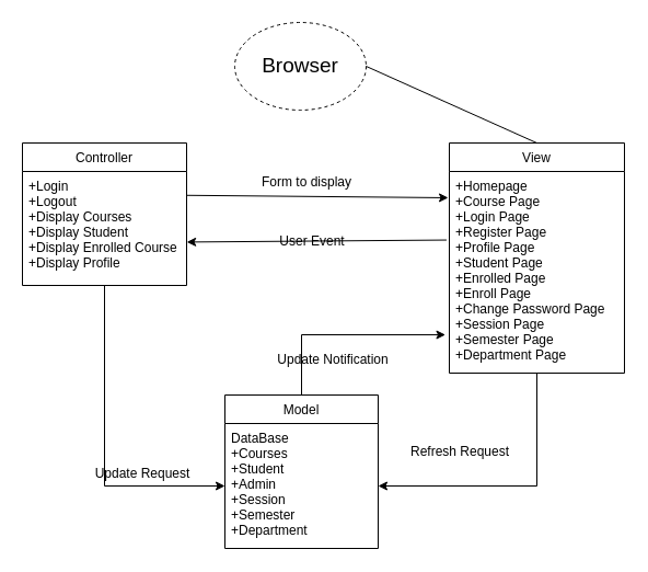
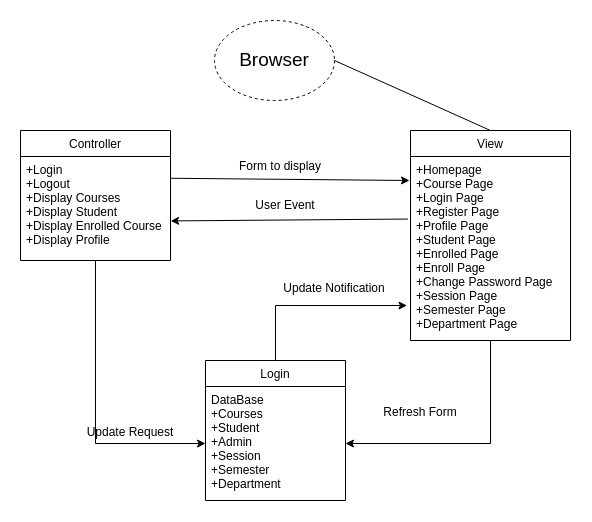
  <mxCell id="0" />
  <mxCell id="1" parent="0" />
  <mxCell id="2" value="&lt;font style=&quot;font-size: 19px&quot;&gt;Browser&lt;/font&gt;" style="ellipse;whiteSpace=wrap;html=1;dashed=1;" vertex="1" parent="1"><mxGeometry x="214" y="20" width="120" height="80" as="geometry" /></mxCell>
  <mxCell id="3" style="edgeStyle=orthogonalEdgeStyle;rounded=0;orthogonalLoop=1;jettySize=auto;html=1;entryX=0;entryY=0.5;entryDx=0;entryDy=0;" edge="1" parent="1" source="4" target="10"><mxGeometry relative="1" as="geometry"><mxPoint x="205" y="425" as="targetPoint" /></mxGeometry></mxCell>
  <mxCell id="4" value="Controller" style="swimlane;fontStyle=0;childLayout=stackLayout;horizontal=1;startSize=26;fillColor=none;horizontalStack=0;resizeParent=1;resizeParentMax=0;resizeLast=0;collapsible=1;marginBottom=0;" vertex="1" parent="1"><mxGeometry x="20" y="130" width="150" height="130" as="geometry" /></mxCell>
  <mxCell id="5" style="edgeStyle=orthogonalEdgeStyle;rounded=0;orthogonalLoop=1;jettySize=auto;html=1;entryX=1;entryY=0.5;entryDx=0;entryDy=0;" edge="1" parent="1" source="6" target="10"><mxGeometry relative="1" as="geometry"><mxPoint x="345" y="425" as="targetPoint" /></mxGeometry></mxCell>
  <mxCell id="6" value="View" style="swimlane;fontStyle=0;childLayout=stackLayout;horizontal=1;startSize=26;fillColor=none;horizontalStack=0;resizeParent=1;resizeParentMax=0;resizeLast=0;collapsible=1;marginBottom=0;" vertex="1" parent="1"><mxGeometry x="410" y="130" width="160" height="210" as="geometry" /></mxCell>
  <mxCell id="7" value="+Homepage&#10;+Course Page&#10;+Login Page&#10;+Register Page&#10;+Profile Page&#10;+Student Page&#10;+Enrolled Page&#10;+Enroll Page&#10;+Change Password Page&#10;+Session Page&#10;+Semester Page&#10;+Department Page" style="text;strokeColor=none;fillColor=none;align=left;verticalAlign=top;spacingLeft=4;spacingRight=4;overflow=hidden;rotatable=0;points=[[0,0.5],[1,0.5]];portConstraint=eastwest;" vertex="1" parent="6"><mxGeometry y="26" width="160" height="184" as="geometry" /></mxCell>
  <mxCell id="8" style="edgeStyle=orthogonalEdgeStyle;rounded=0;orthogonalLoop=1;jettySize=auto;html=1;entryX=-0.022;entryY=0.81;entryDx=0;entryDy=0;entryPerimeter=0;" edge="1" parent="1" source="9" target="7"><mxGeometry relative="1" as="geometry" /></mxCell>
- <mxCell id="9" value="Model" style="swimlane;fontStyle=0;childLayout=stackLayout;horizontal=1;startSize=26;fillColor=none;horizontalStack=0;resizeParent=1;resizeParentMax=0;resizeLast=0;collapsible=1;marginBottom=0;" vertex="1" parent="1"><mxGeometry x="205" y="360" width="140" height="140" as="geometry" /></mxCell>
+ <mxCell id="9" value="Login" style="swimlane;fontStyle=0;childLayout=stackLayout;horizontal=1;startSize=26;fillColor=none;horizontalStack=0;resizeParent=1;resizeParentMax=0;resizeLast=0;collapsible=1;marginBottom=0;" vertex="1" parent="1"><mxGeometry x="205" y="360" width="140" height="140" as="geometry" /></mxCell>
  <mxCell id="10" value="DataBase&#10;+Courses&#10;+Student&#10;+Admin&#10;+Session&#10;+Semester&#10;+Department&#10;" style="text;strokeColor=none;fillColor=none;align=left;verticalAlign=top;spacingLeft=4;spacingRight=4;overflow=hidden;rotatable=0;points=[[0,0.5],[1,0.5]];portConstraint=eastwest;" vertex="1" parent="9"><mxGeometry y="26" width="140" height="114" as="geometry" /></mxCell>
  <mxCell id="11" value="" style="endArrow=none;html=1;entryX=1;entryY=0.5;entryDx=0;entryDy=0;exitX=0.5;exitY=0;exitDx=0;exitDy=0;" edge="1" parent="1" source="6" target="2"><mxGeometry width="50" height="50" relative="1" as="geometry"><mxPoint x="450" y="30" as="sourcePoint" /><mxPoint x="100" y="140" as="targetPoint" /></mxGeometry></mxCell>
  <mxCell id="12" value="" style="endArrow=classic;html=1;exitX=1.001;exitY=0.191;exitDx=0;exitDy=0;exitPerimeter=0;" edge="1" parent="1" source="13"><mxGeometry width="50" height="50" relative="1" as="geometry"><mxPoint x="170" y="169" as="sourcePoint" /><mxPoint x="409" y="180" as="targetPoint" /></mxGeometry></mxCell>
  <mxCell id="13" value="+Login&#10;+Logout&#10;+Display Courses&#10;+Display Student&#10;+Display Enrolled Course&#10;+Display Profile" style="text;strokeColor=none;fillColor=none;align=left;verticalAlign=top;spacingLeft=4;spacingRight=4;overflow=hidden;rotatable=0;points=[[0,0.5],[1,0.5]];portConstraint=eastwest;" vertex="1" parent="1"><mxGeometry x="20" y="156" width="150" height="114" as="geometry" /></mxCell>
  <mxCell id="14" value="" style="endArrow=classic;html=1;exitX=-0.016;exitY=0.34;exitDx=0;exitDy=0;exitPerimeter=0;entryX=1.001;entryY=0.565;entryDx=0;entryDy=0;entryPerimeter=0;" edge="1" parent="1" source="7" target="13"><mxGeometry width="50" height="50" relative="1" as="geometry"><mxPoint x="180.15" y="187.774" as="sourcePoint" /><mxPoint x="230" y="270" as="targetPoint" /></mxGeometry></mxCell>
  <mxCell id="15" value="Form to display" style="text;html=1;strokeColor=none;fillColor=none;align=center;verticalAlign=middle;whiteSpace=wrap;rounded=0;" vertex="1" parent="1"><mxGeometry x="220" y="156" width="120" height="20" as="geometry" /></mxCell>
- <mxCell id="16" value="User Event" style="text;html=1;strokeColor=none;fillColor=none;align=center;verticalAlign=middle;whiteSpace=wrap;rounded=0;" vertex="1" parent="1"><mxGeometry x="225" y="210" width="120" height="20" as="geometry" /></mxCell>
- <mxCell id="17" value="Refresh Request" style="text;html=1;strokeColor=none;fillColor=none;align=center;verticalAlign=middle;whiteSpace=wrap;rounded=0;" vertex="1" parent="1"><mxGeometry x="360" y="402" width="120" height="20" as="geometry" /></mxCell>
- <mxCell id="18" value="Update Notification" style="text;html=1;strokeColor=none;fillColor=none;align=center;verticalAlign=middle;whiteSpace=wrap;rounded=0;" vertex="1" parent="1"><mxGeometry x="244" y="317.5" width="120" height="20" as="geometry" /></mxCell>
+ <mxCell id="16" value="User Event" style="text;html=1;strokeColor=none;fillColor=none;align=center;verticalAlign=middle;whiteSpace=wrap;rounded=0;" vertex="1" parent="1"><mxGeometry x="225" y="195" width="120" height="20" as="geometry" /></mxCell>
+ <mxCell id="17" value="Refresh Form" style="text;html=1;strokeColor=none;fillColor=none;align=center;verticalAlign=middle;whiteSpace=wrap;rounded=0;" vertex="1" parent="1"><mxGeometry x="360" y="402" width="120" height="20" as="geometry" /></mxCell>
+ <mxCell id="18" value="Update Notification" style="text;html=1;strokeColor=none;fillColor=none;align=center;verticalAlign=middle;whiteSpace=wrap;rounded=0;" vertex="1" parent="1"><mxGeometry x="274" y="277.5" width="120" height="20" as="geometry" /></mxCell>
  <mxCell id="19" value="Update Request" style="text;html=1;strokeColor=none;fillColor=none;align=center;verticalAlign=middle;whiteSpace=wrap;rounded=0;" vertex="1" parent="1"><mxGeometry x="70" y="422" width="120" height="20" as="geometry" /></mxCell>
